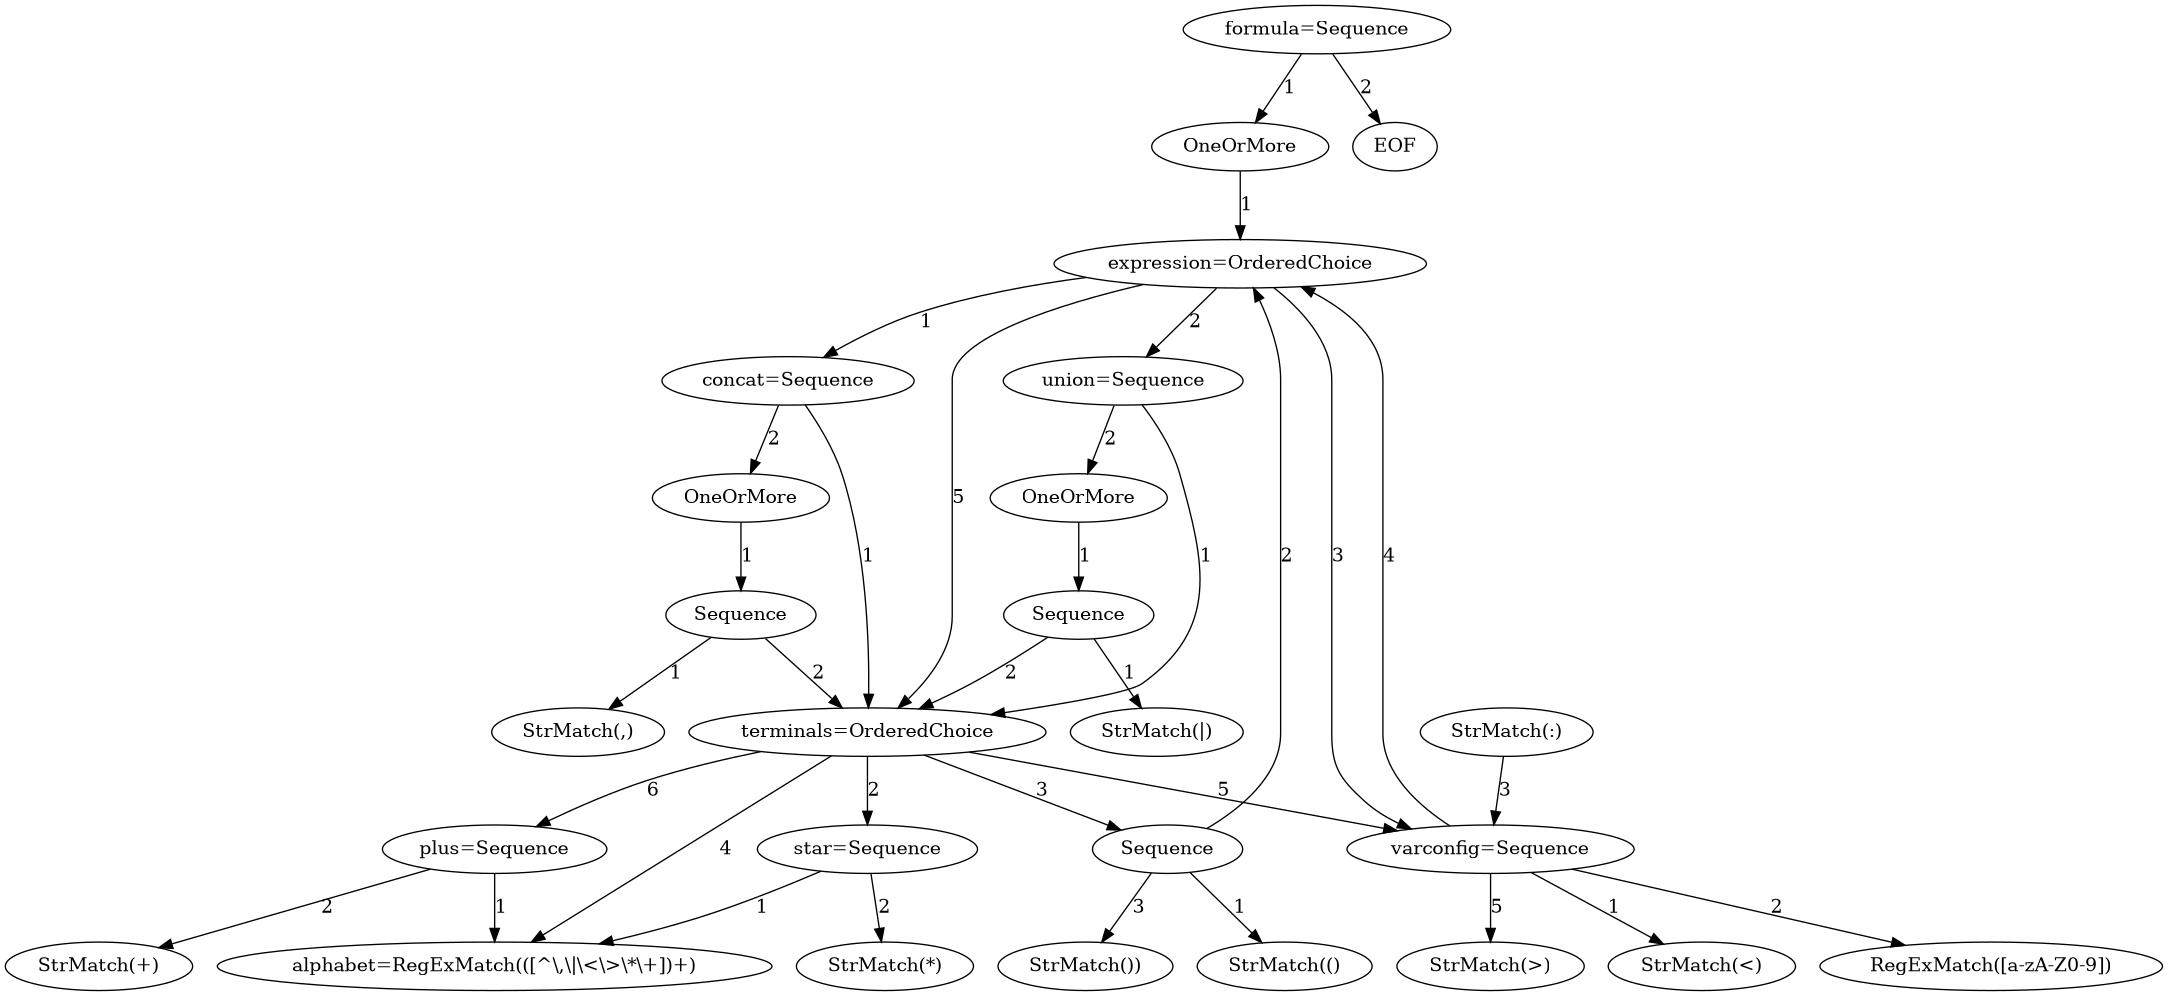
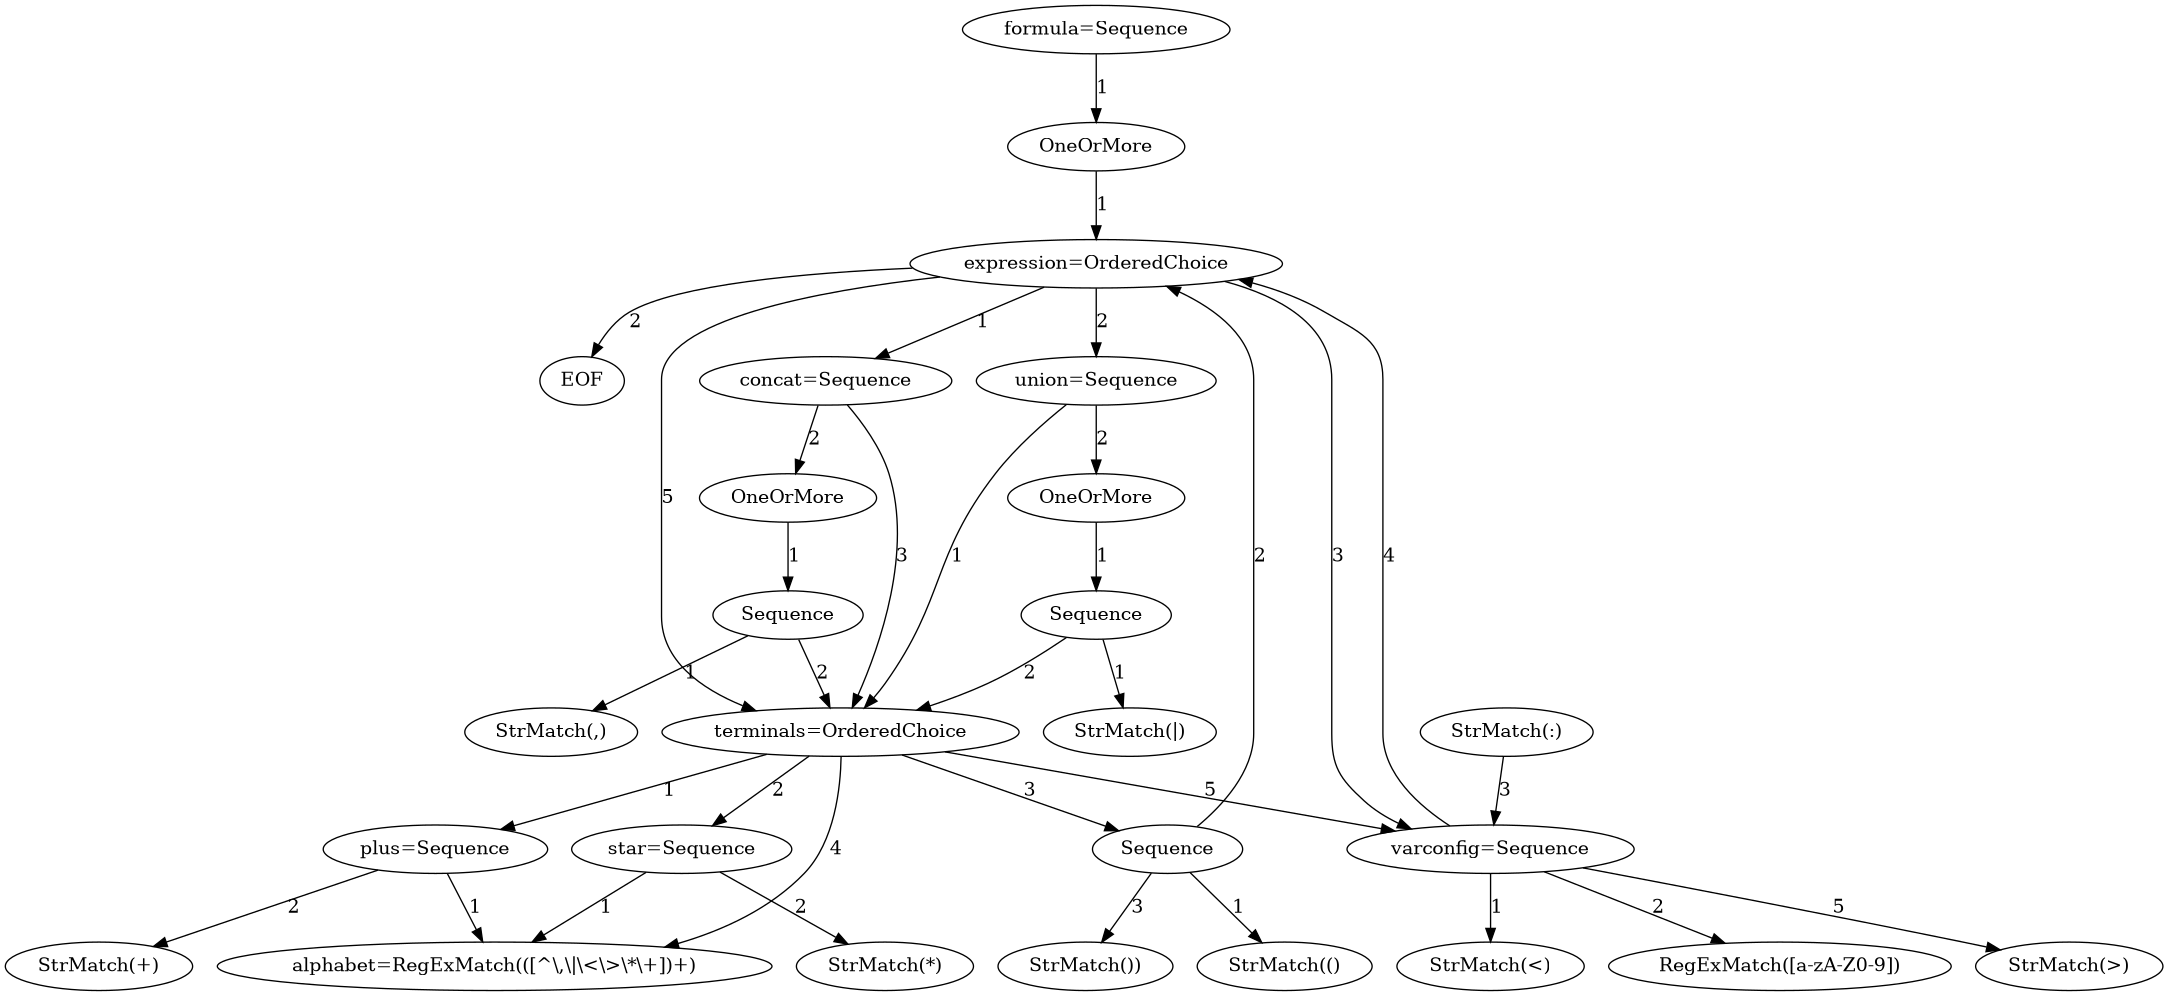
  digraph {
    n1 [label="formula=Sequence"]
    n2 [label=OneOrMore]
    n3 [label=EOF]
    n4 [label="expression=OrderedChoice"]
    n5 [label="concat=Sequence"]
    n6 [label="terminals=OrderedChoice"]
    n7 [label="varconfig=Sequence"]
    n8 [label="union=Sequence"]
    n9 [label=OneOrMore]
    n10 [label="plus=Sequence"]
    n11 [label="alphabet=RegExMatch(([^\\,\\|\\<\\>\\*\\+])+)"]
    n12 [label="star=Sequence"]
    n13 [label=Sequence]
    n14 [label="StrMatch(<)"]
    n15 [label="RegExMatch([a-zA-Z0-9])"]
    n16 [label="StrMatch(>)"]
    n17 [label=OneOrMore]
    n18 [label=Sequence]
    n19 [label="StrMatch(+)"]
    n20 [label="StrMatch(*)"]
    n21 [label="StrMatch(()"]
    n22 [label="StrMatch())"]
    n23 [label="StrMatch(:)"]
    n24 [label="StrMatch(,)"]
    n25 [label=Sequence]
    n26 [label="StrMatch(|)"]
    n1 -> n2 [label=1]
-   n1 -> n3 [label=2]
+   n4 -> n3 [label=2]
    n2 -> n4 [label=1]
    n4 -> n5 [label=1]
    n4 -> n6 [label=5]
    n4 -> n7 [label=3]
    n4 -> n8 [label=2]
-   n5 -> n6 [label=1]
+   n5 -> n6 [label=3]
    n5 -> n9 [label=2]
    n6 -> n7 [label=5]
-   n6 -> n10 [label=6]
+   n6 -> n10 [label=1]
    n6 -> n11 [label=4]
    n6 -> n12 [label=2]
    n6 -> n13 [label=3]
    n7 -> n4 [label=4]
    n7 -> n14 [label=1]
    n7 -> n15 [label=2]
    n7 -> n16 [label=5]
    n8 -> n6 [label=1]
    n8 -> n17 [label=2]
    n9 -> n18 [label=1]
    n10 -> n11 [label=1]
    n10 -> n19 [label=2]
    n12 -> n11 [label=1]
    n12 -> n20 [label=2]
    n13 -> n4 [label=2]
    n13 -> n21 [label=1]
    n13 -> n22 [label=3]
    n17 -> n25 [label=1]
    n18 -> n6 [label=2]
    n18 -> n24 [label=1]
    n23 -> n7 [label=3]
    n25 -> n6 [label=2]
    n25 -> n26 [label=1]
  }
